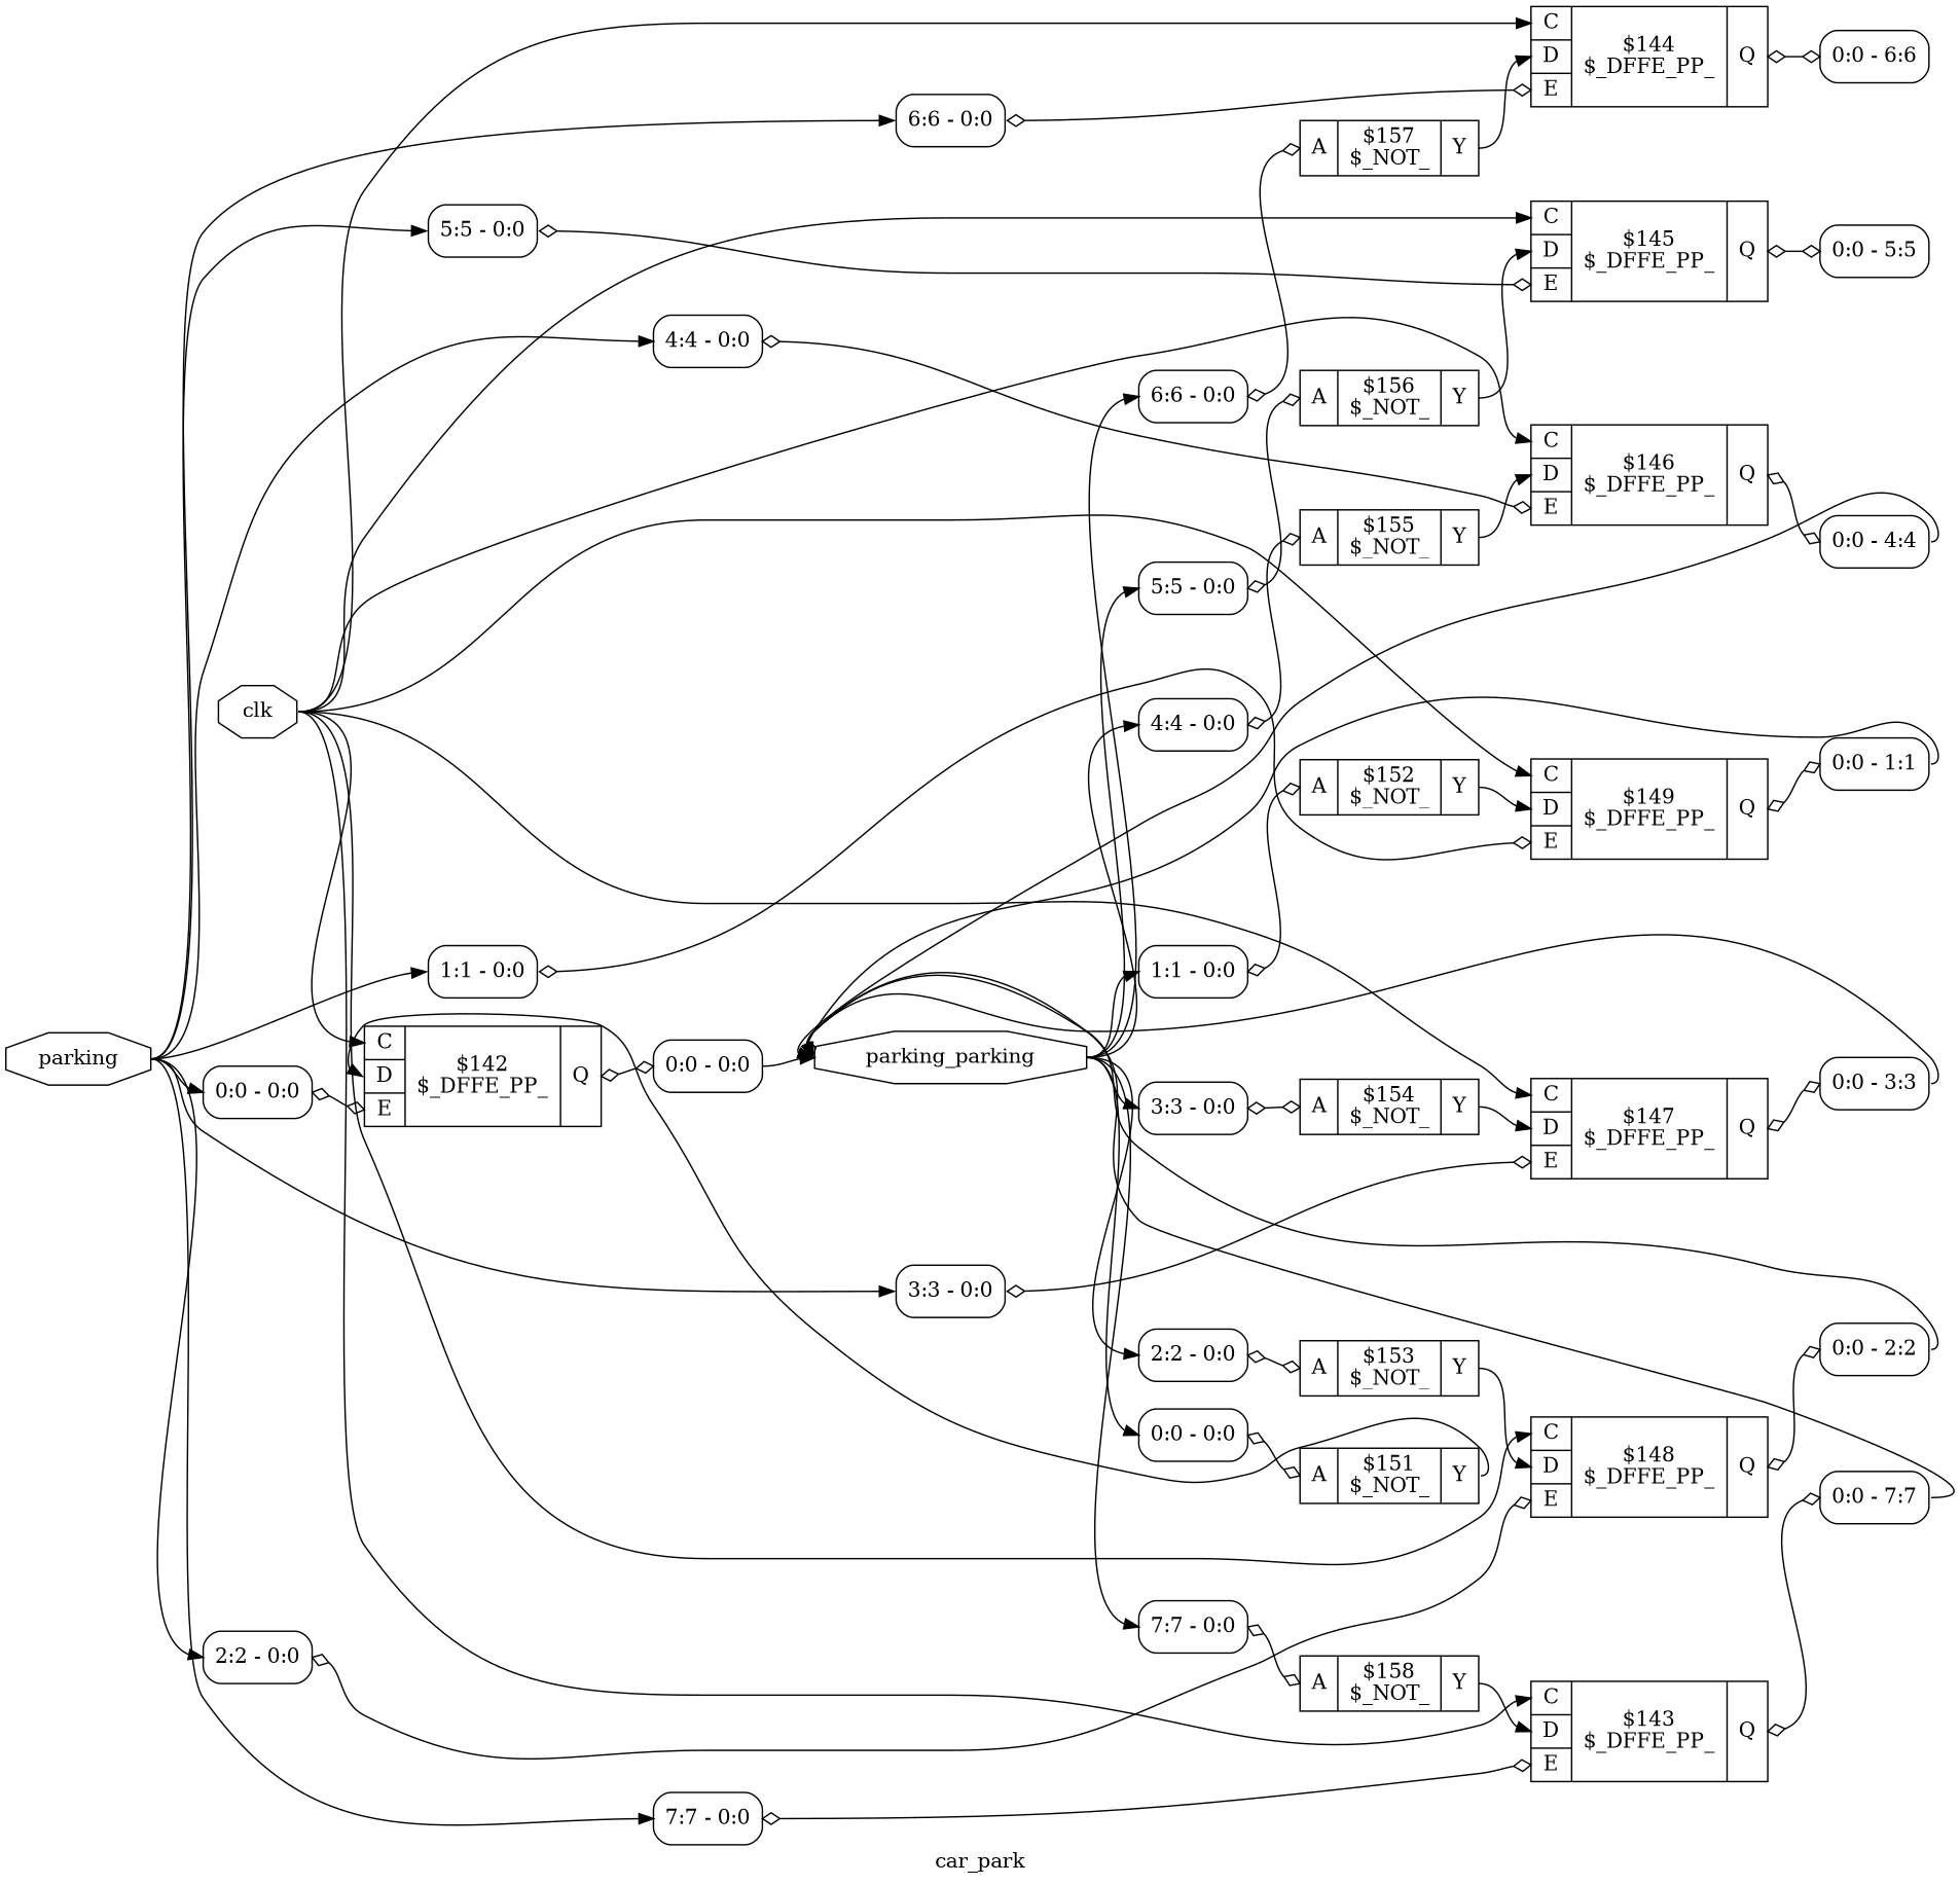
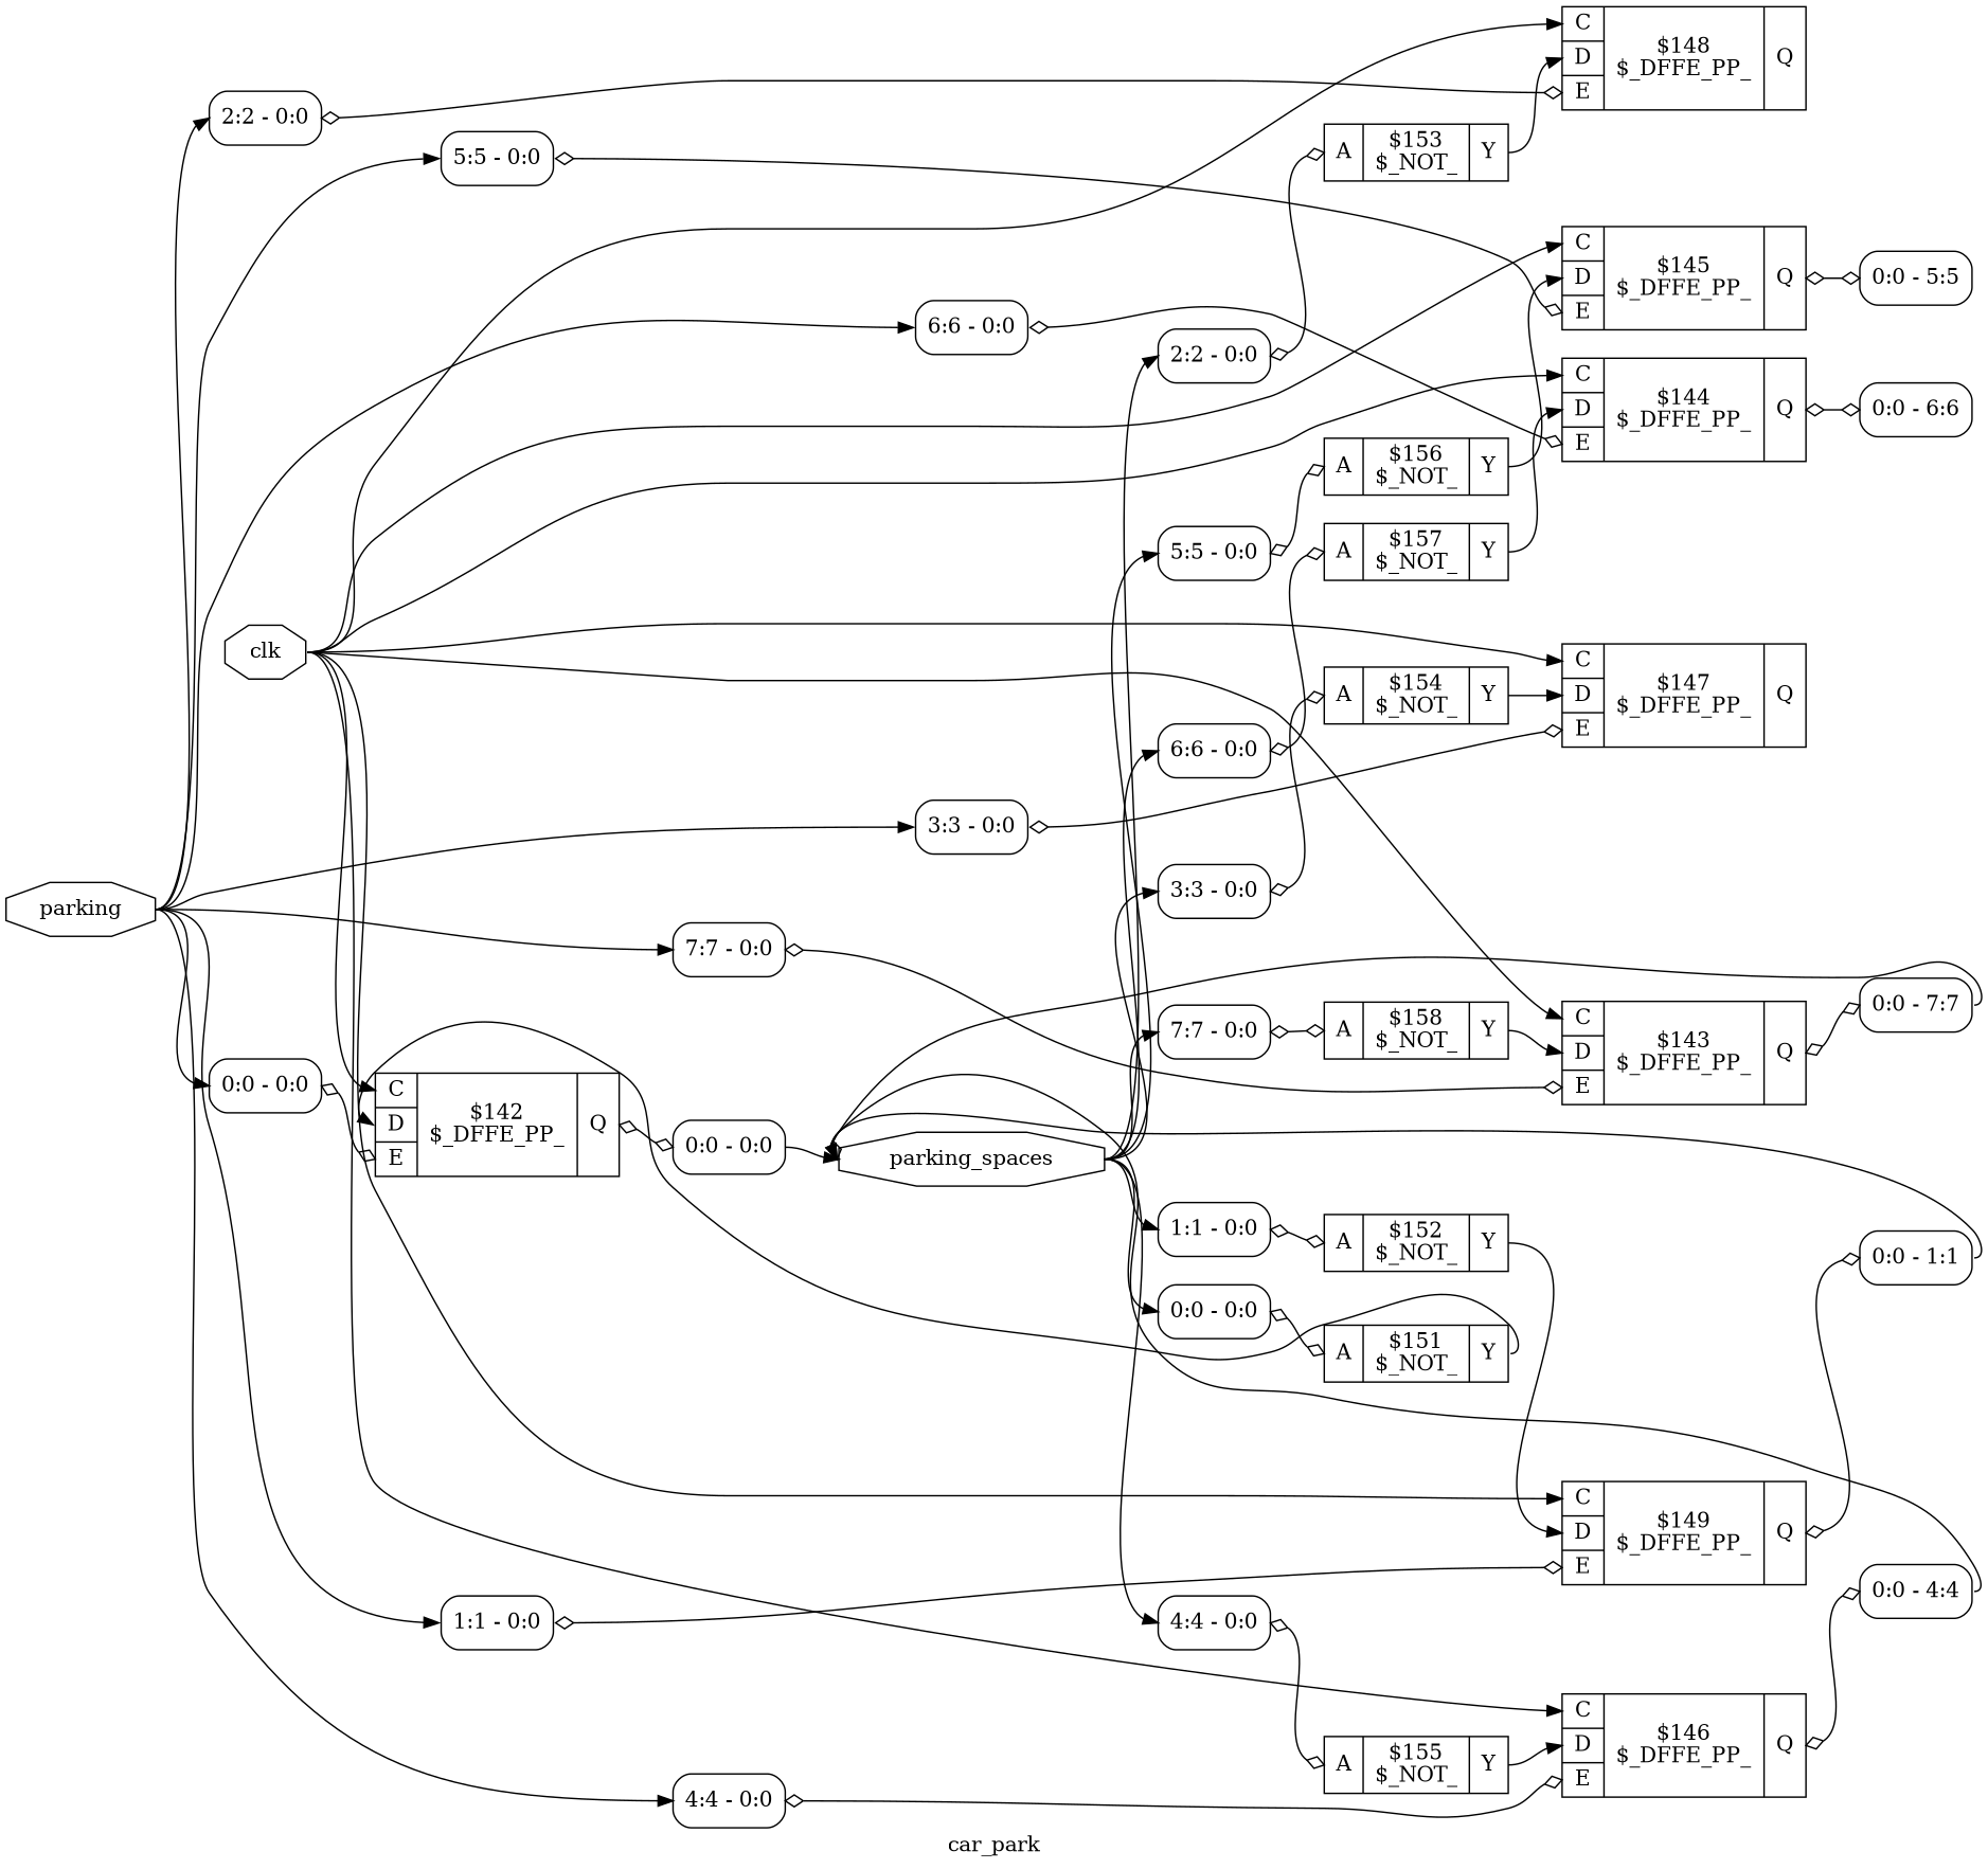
  digraph {
    label=car_park
    rankdir=LR
    remincross=true
    node [color=black fontcolor=black shape=record style=rounded]
    edge [color=black fontcolor=black headport="s0:w" tailport=e]
    n1 [label=clk shape=octagon style=""]
    n2 [label="{{<p22> C|<p23> D|<p24> E}|$142\n$_DFFE_PP_|{<p25> Q}}" color="" fontcolor="" style=""]
    n3 [label="{{<p22> C|<p23> D|<p24> E}|$143\n$_DFFE_PP_|{<p25> Q}}" color="" fontcolor="" style=""]
    n4 [label="{{<p22> C|<p23> D|<p24> E}|$144\n$_DFFE_PP_|{<p25> Q}}" color="" fontcolor="" style=""]
    n5 [label="{{<p22> C|<p23> D|<p24> E}|$145\n$_DFFE_PP_|{<p25> Q}}" color="" fontcolor="" style=""]
    n6 [label="{{<p22> C|<p23> D|<p24> E}|$146\n$_DFFE_PP_|{<p25> Q}}" color="" fontcolor="" style=""]
    n7 [label="{{<p22> C|<p23> D|<p24> E}|$147\n$_DFFE_PP_|{<p25> Q}}" color="" fontcolor="" style=""]
    n8 [label="{{<p22> C|<p23> D|<p24> E}|$148\n$_DFFE_PP_|{<p25> Q}}" color="" fontcolor="" style=""]
    n9 [label="{{<p22> C|<p23> D|<p24> E}|$149\n$_DFFE_PP_|{<p25> Q}}" color="" fontcolor="" style=""]
    n10 [label="<s0> 0:0 - 0:0 "]
    n11 [label="<s0> 0:0 - 7:7 "]
    n12 [label="<s0> 0:0 - 6:6 "]
    n13 [label="<s0> 0:0 - 5:5 "]
    n14 [label="<s0> 0:0 - 4:4 "]
-   n15 [label="<s0> 0:0 - 3:3 "]
-   n16 [label="<s0> 0:0 - 2:2 "]
    n17 [label="<s0> 0:0 - 1:1 "]
-   n18 [label=parking_parking shape=octagon style=""]
+   n18 [label=parking_spaces shape=octagon style=""]
    n19 [label="<s0> 0:0 - 0:0 "]
    n20 [label="<s0> 1:1 - 0:0 "]
    n21 [label="<s0> 2:2 - 0:0 "]
    n22 [label="<s0> 3:3 - 0:0 "]
    n23 [label="<s0> 4:4 - 0:0 "]
    n24 [label="<s0> 5:5 - 0:0 "]
    n25 [label="<s0> 6:6 - 0:0 "]
    n26 [label="<s0> 7:7 - 0:0 "]
    n27 [label="{{<p12> A}|$151\n$_NOT_|{<p13> Y}}" color="" fontcolor="" style=""]
    n28 [label="{{<p12> A}|$152\n$_NOT_|{<p13> Y}}" color="" fontcolor="" style=""]
    n29 [label="{{<p12> A}|$153\n$_NOT_|{<p13> Y}}" color="" fontcolor="" style=""]
    n30 [label="{{<p12> A}|$154\n$_NOT_|{<p13> Y}}" color="" fontcolor="" style=""]
    n31 [label="{{<p12> A}|$155\n$_NOT_|{<p13> Y}}" color="" fontcolor="" style=""]
    n32 [label="{{<p12> A}|$156\n$_NOT_|{<p13> Y}}" color="" fontcolor="" style=""]
    n33 [label="{{<p12> A}|$157\n$_NOT_|{<p13> Y}}" color="" fontcolor="" style=""]
    n34 [label="{{<p12> A}|$158\n$_NOT_|{<p13> Y}}" color="" fontcolor="" style=""]
    n35 [label=parking shape=octagon style=""]
    n36 [label="<s0> 0:0 - 0:0 "]
    n37 [label="<s0> 7:7 - 0:0 "]
    n38 [label="<s0> 6:6 - 0:0 "]
    n39 [label="<s0> 5:5 - 0:0 "]
    n40 [label="<s0> 4:4 - 0:0 "]
    n41 [label="<s0> 3:3 - 0:0 "]
    n42 [label="<s0> 2:2 - 0:0 "]
    n43 [label="<s0> 1:1 - 0:0 "]
    n1 -> n2 [headport="p22:w"]
    n1 -> n3 [headport="p22:w"]
    n1 -> n4 [headport="p22:w"]
    n1 -> n5 [headport="p22:w"]
    n1 -> n6 [headport="p22:w"]
    n1 -> n7 [headport="p22:w"]
    n1 -> n8 [headport="p22:w"]
    n1 -> n9 [headport="p22:w"]
    n2 -> n10 [arrowhead=odiamond arrowtail=odiamond dir=both headport=w tailport="p25:e"]
    n3 -> n11 [arrowhead=odiamond arrowtail=odiamond dir=both headport=w tailport="p25:e"]
    n4 -> n12 [arrowhead=odiamond arrowtail=odiamond dir=both headport=w tailport="p25:e"]
    n5 -> n13 [arrowhead=odiamond arrowtail=odiamond dir=both headport=w tailport="p25:e"]
    n6 -> n14 [arrowhead=odiamond arrowtail=odiamond dir=both headport=w tailport="p25:e"]
-   n7 -> n15 [arrowhead=odiamond arrowtail=odiamond dir=both headport=w tailport="p25:e"]
-   n8 -> n16 [arrowhead=odiamond arrowtail=odiamond dir=both headport=w tailport="p25:e"]
    n9 -> n17 [arrowhead=odiamond arrowtail=odiamond dir=both headport=w tailport="p25:e"]
    n10 -> n18 [headport=w tailport="s0:e"]
    n11 -> n18 [arrowhead=odiamond headport=w tailport="s0:e"]
    n14 -> n18 [headport=w tailport="s0:e"]
-   n15 -> n18 [headport=w tailport="s0:e"]
-   n16 -> n18 [headport=w tailport="s0:e"]
    n17 -> n18 [headport=w tailport="s0:e"]
    n18 -> n19
    n18 -> n20
    n18 -> n21
    n18 -> n22
    n18 -> n23
    n18 -> n24
    n18 -> n25
    n18 -> n26
    n19 -> n27 [arrowhead=odiamond arrowtail=odiamond dir=both headport="p12:w"]
    n20 -> n28 [arrowhead=odiamond arrowtail=odiamond dir=both headport="p12:w"]
    n21 -> n29 [arrowhead=odiamond arrowtail=odiamond dir=both headport="p12:w"]
    n22 -> n30 [arrowhead=odiamond arrowtail=odiamond dir=both headport="p12:w"]
    n23 -> n31 [arrowhead=odiamond arrowtail=odiamond dir=both headport="p12:w"]
    n24 -> n32 [arrowhead=odiamond arrowtail=odiamond dir=both headport="p12:w"]
    n25 -> n33 [arrowhead=odiamond arrowtail=odiamond dir=both headport="p12:w"]
    n26 -> n34 [arrowhead=odiamond arrowtail=odiamond dir=both headport="p12:w"]
    n27 -> n2 [headport="p23:w" tailport="p13:e"]
    n28 -> n9 [headport="p23:w" tailport="p13:e"]
    n29 -> n8 [headport="p23:w" tailport="p13:e"]
    n30 -> n7 [headport="p23:w" tailport="p13:e"]
    n31 -> n6 [headport="p23:w" tailport="p13:e"]
    n32 -> n5 [headport="p23:w" tailport="p13:e"]
    n33 -> n4 [headport="p23:w" tailport="p13:e"]
    n34 -> n3 [headport="p23:w" tailport="p13:e"]
    n35 -> n36
    n35 -> n37
    n35 -> n38
    n35 -> n39
    n35 -> n40
    n35 -> n41
    n35 -> n42
    n35 -> n43
    n36 -> n2 [arrowhead=odiamond arrowtail=odiamond dir=both headport="p24:w"]
    n37 -> n3 [arrowhead=odiamond arrowtail=odiamond dir=both headport="p24:w"]
    n38 -> n4 [arrowhead=odiamond arrowtail=odiamond dir=both headport="p24:w"]
    n39 -> n5 [arrowhead=odiamond arrowtail=odiamond dir=both headport="p24:w"]
    n40 -> n6 [arrowhead=odiamond arrowtail=odiamond dir=both headport="p24:w"]
    n41 -> n7 [arrowhead=odiamond arrowtail=odiamond dir=both headport="p24:w"]
    n42 -> n8 [arrowhead=odiamond arrowtail=odiamond dir=both headport="p24:w"]
    n43 -> n9 [arrowhead=odiamond arrowtail=odiamond dir=both headport="p24:w"]
  }
